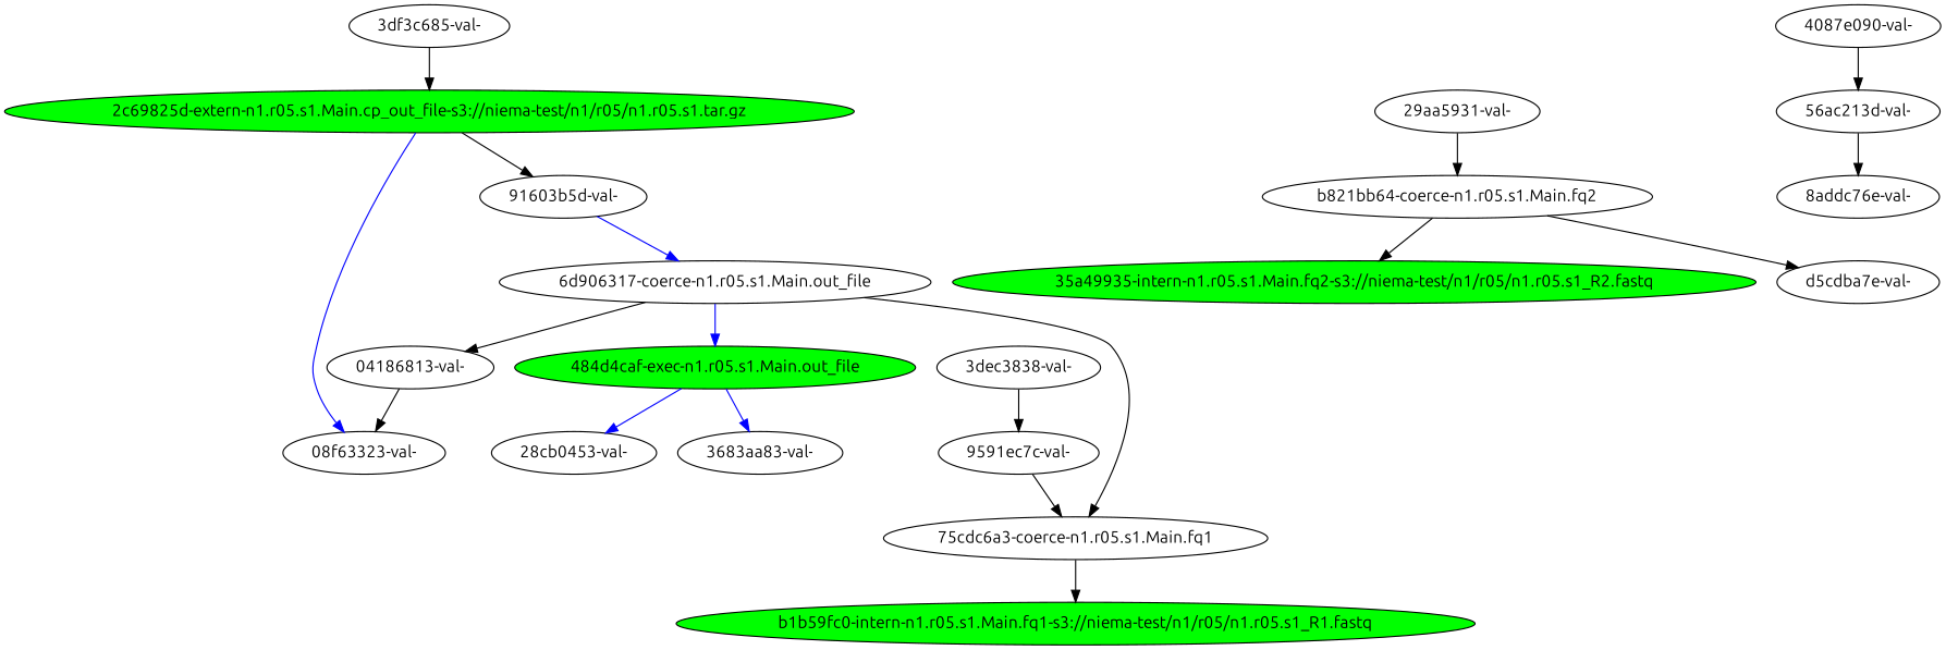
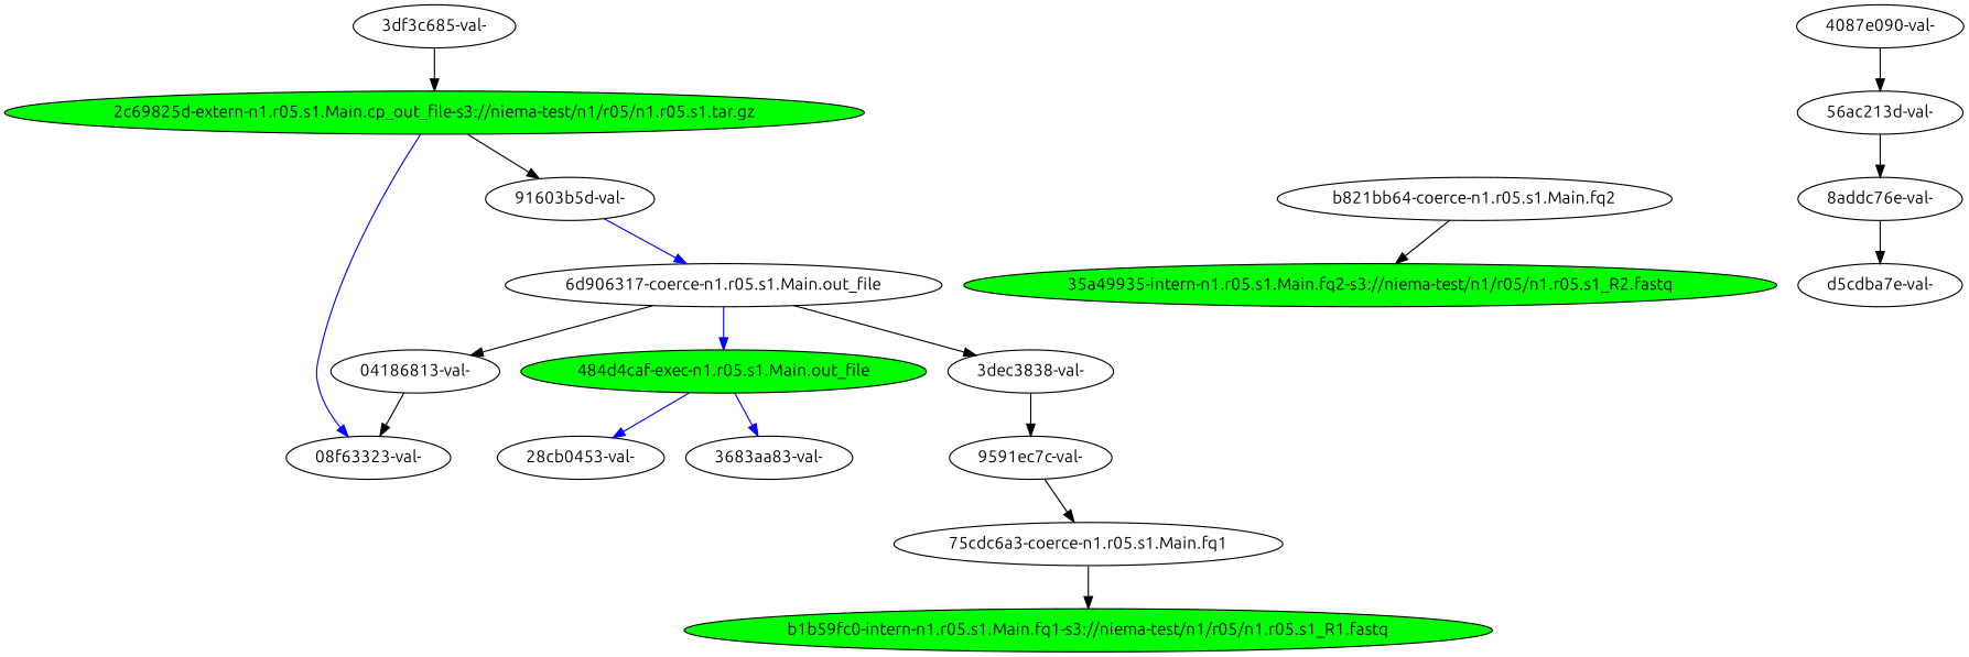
  strict digraph {
    fontname=Ubuntu
    node [fontname=Ubuntu]
    edge [dynamic=false fontname=Ubuntu]
    "04186813-val-"
    "08f63323-val-"
-   "29aa5931-val-"
    "b821bb64-coerce-n1.r05.s1.Main.fq2"
    n5 [fillcolor=green label="484d4caf-exec-n1.r05.s1.Main.out_file" style=filled]
    "28cb0453-val-"
    "3683aa83-val-"
    "35a49935-intern-n1.r05.s1.Main.fq2-s3://niema-test/n1/r05/n1.r05.s1_R2.fastq" [fillcolor=green style=filled]
    "2c69825d-extern-n1.r05.s1.Main.cp_out_file-s3://niema-test/n1/r05/n1.r05.s1.tar.gz" [fillcolor=green style=filled]
    "91603b5d-val-"
    "6d906317-coerce-n1.r05.s1.Main.out_file"
    "3df3c685-val-"
    "4087e090-val-"
    "56ac213d-val-"
    "8addc76e-val-"
    n16 [label="3dec3838-val-"]
    "9591ec7c-val-"
    "75cdc6a3-coerce-n1.r05.s1.Main.fq1"
    "d5cdba7e-val-"
    "b1b59fc0-intern-n1.r05.s1.Main.fq1-s3://niema-test/n1/r05/n1.r05.s1_R1.fastq" [fillcolor=green style=filled]
    "04186813-val-" -> "08f63323-val-"
-   "29aa5931-val-" -> "b821bb64-coerce-n1.r05.s1.Main.fq2"
    "b821bb64-coerce-n1.r05.s1.Main.fq2" -> "35a49935-intern-n1.r05.s1.Main.fq2-s3://niema-test/n1/r05/n1.r05.s1_R2.fastq"
    n5 -> "28cb0453-val-" [color=blue dynamic=true]
    n5 -> "3683aa83-val-" [color=blue dynamic=true]
    "2c69825d-extern-n1.r05.s1.Main.cp_out_file-s3://niema-test/n1/r05/n1.r05.s1.tar.gz" -> "08f63323-val-" [color=blue dynamic=true]
    "2c69825d-extern-n1.r05.s1.Main.cp_out_file-s3://niema-test/n1/r05/n1.r05.s1.tar.gz" -> "91603b5d-val-"
    "91603b5d-val-" -> "6d906317-coerce-n1.r05.s1.Main.out_file" [color=blue]
    "6d906317-coerce-n1.r05.s1.Main.out_file" -> "04186813-val-"
    "6d906317-coerce-n1.r05.s1.Main.out_file" -> n5 [color=blue dynamic=true]
-   "6d906317-coerce-n1.r05.s1.Main.out_file" -> "75cdc6a3-coerce-n1.r05.s1.Main.fq1"
+   "6d906317-coerce-n1.r05.s1.Main.out_file" -> n16
    "3df3c685-val-" -> "2c69825d-extern-n1.r05.s1.Main.cp_out_file-s3://niema-test/n1/r05/n1.r05.s1.tar.gz"
    "4087e090-val-" -> "56ac213d-val-"
    "56ac213d-val-" -> "8addc76e-val-"
-   "b821bb64-coerce-n1.r05.s1.Main.fq2" -> "d5cdba7e-val-"
+   "8addc76e-val-" -> "d5cdba7e-val-"
    n16 -> "9591ec7c-val-"
    "9591ec7c-val-" -> "75cdc6a3-coerce-n1.r05.s1.Main.fq1"
    "75cdc6a3-coerce-n1.r05.s1.Main.fq1" -> "b1b59fc0-intern-n1.r05.s1.Main.fq1-s3://niema-test/n1/r05/n1.r05.s1_R1.fastq"
  }
